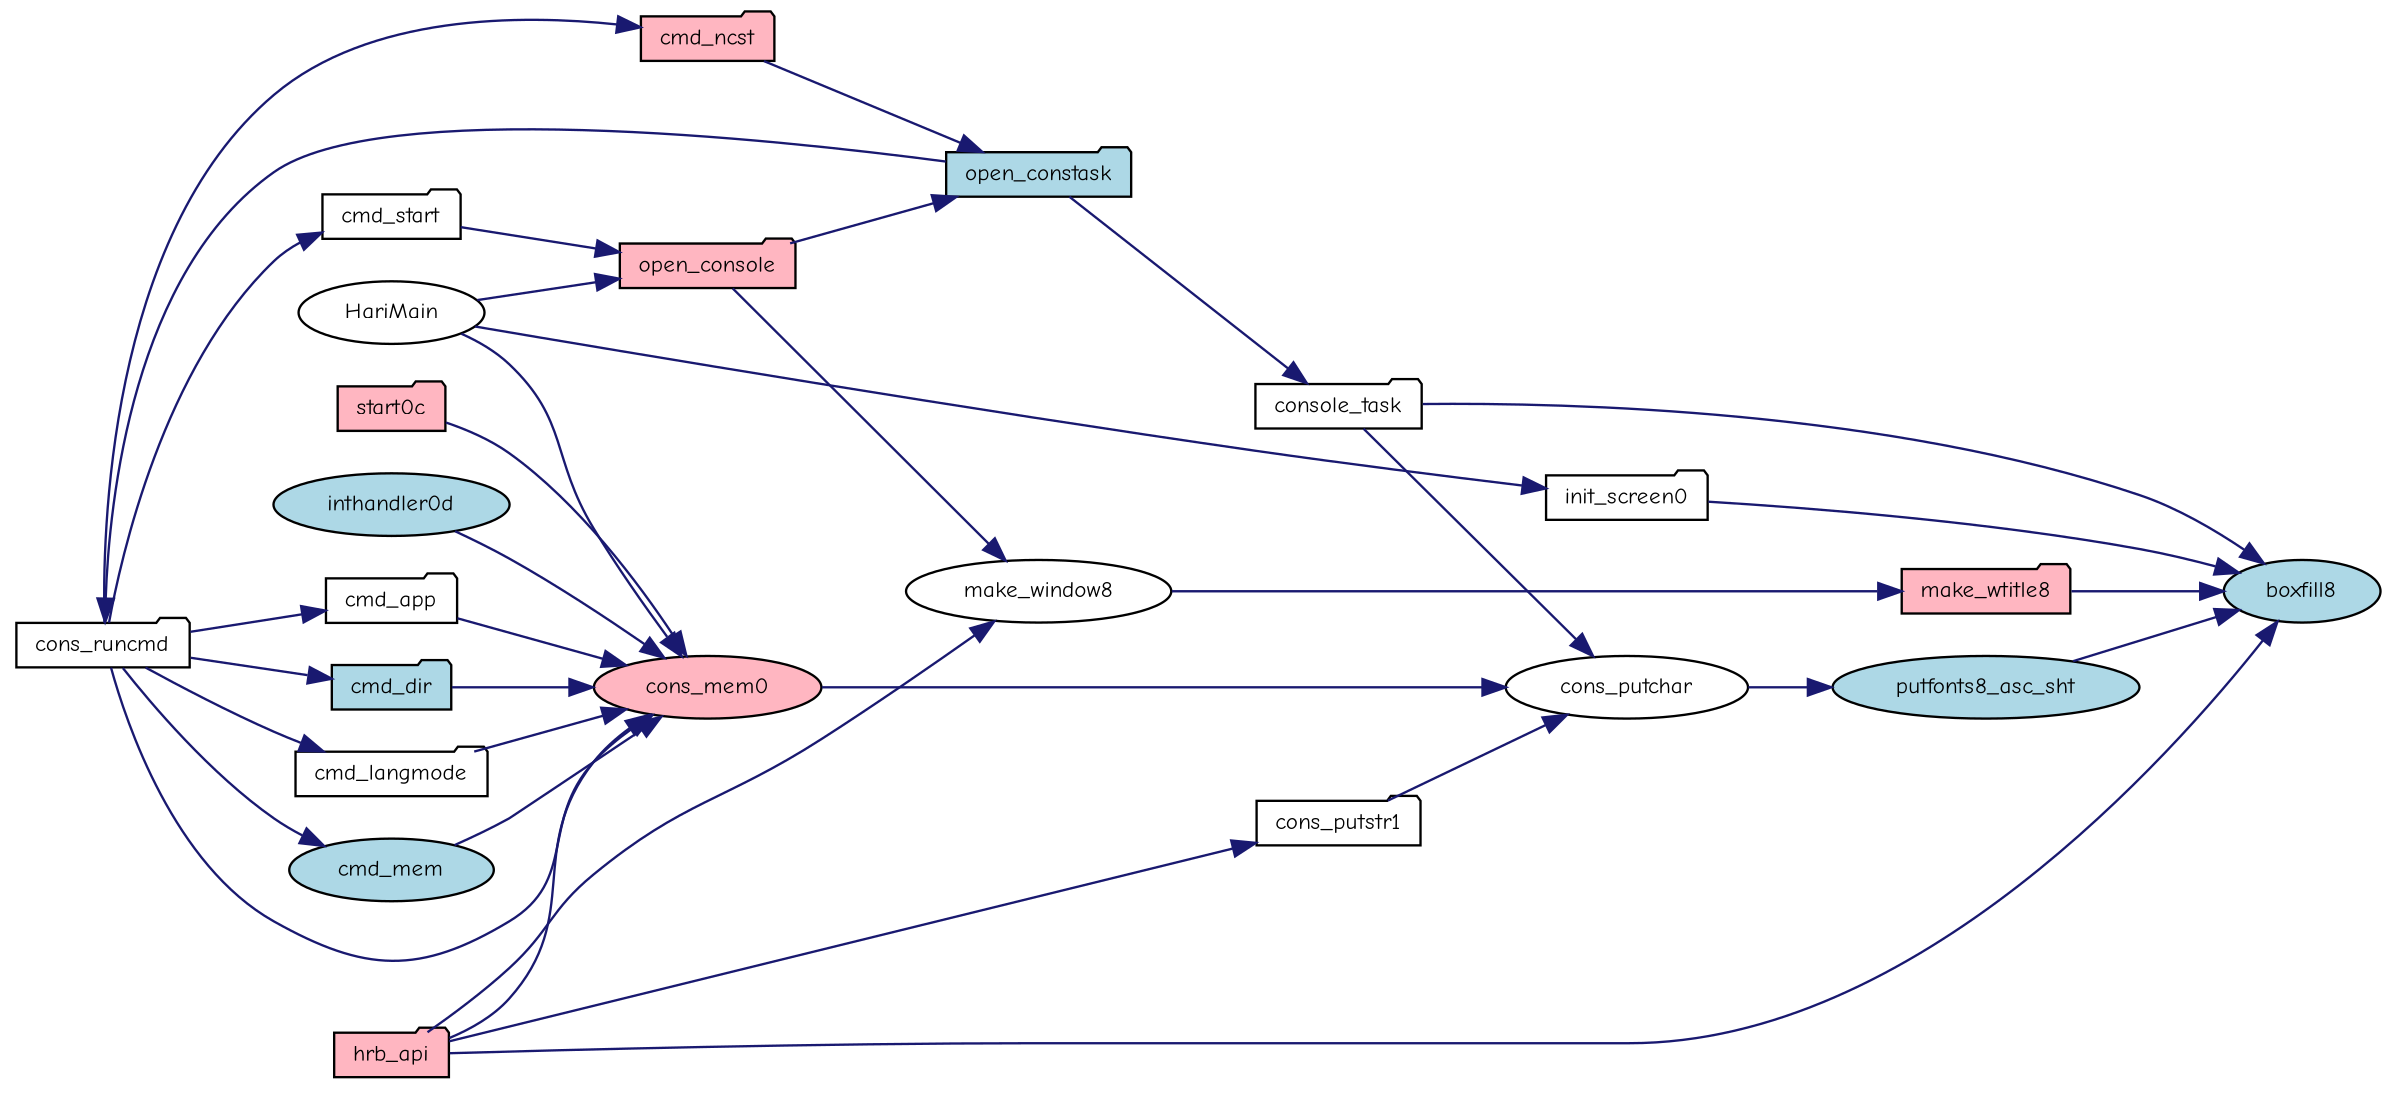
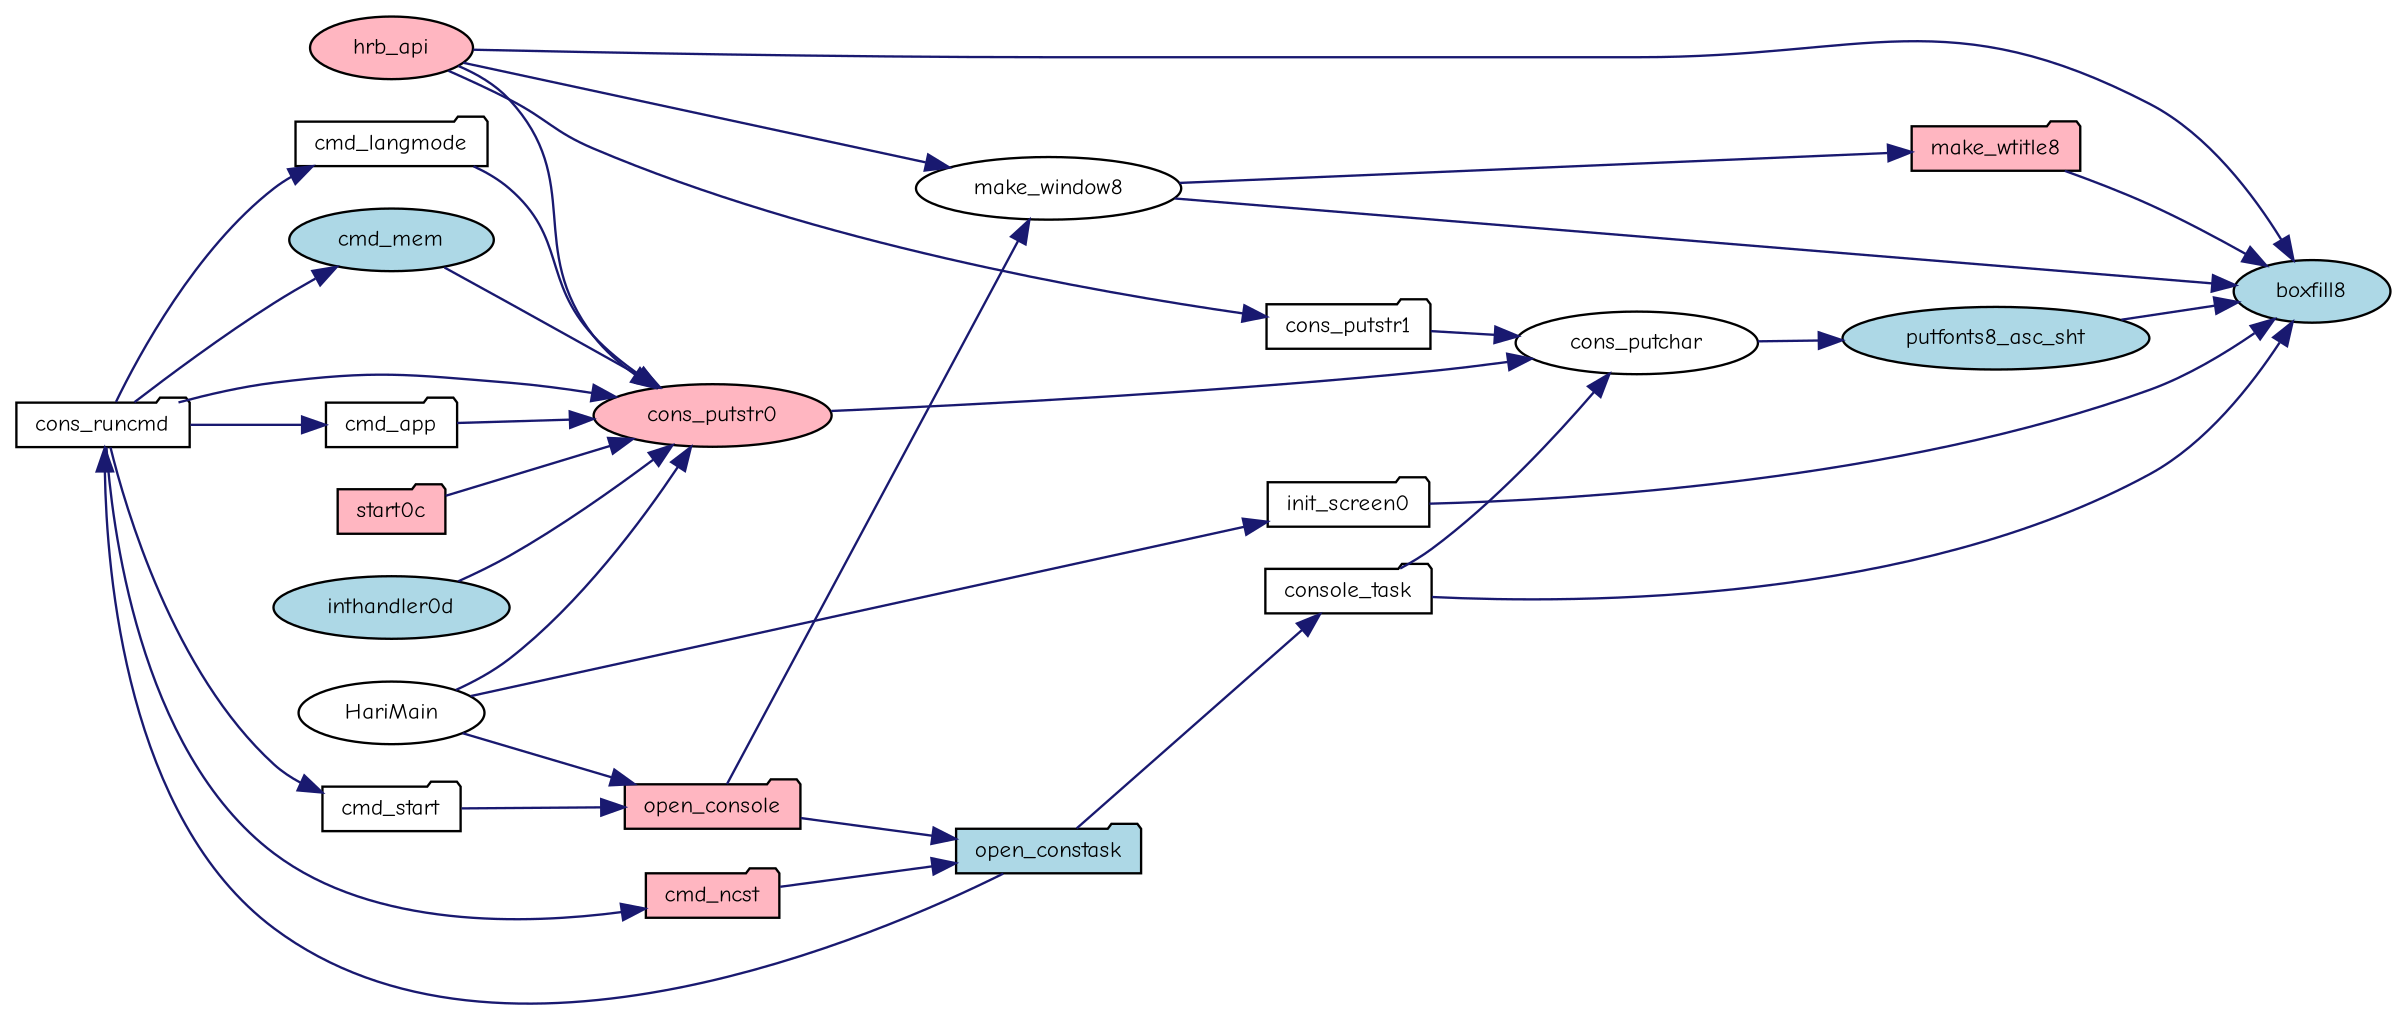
  digraph {
    fontname="Comic Neue"
    rankdir=RL
    node [color=black fillcolor=white fontname="Comic Neue" fontsize=10 shape=folder style=filled]
    edge [color=midnightblue dir=back fontname="Comic Neue" fontsize=10 labelfontname=Helvetica labelfontsize=10 style=solid]
    n1 [fillcolor=lightblue fontcolor=black height=0.2 label=boxfill8 shape=ellipse width=0.4]
    n2 [height=0.2 label=console_task width=0.4]
-   n3 [fillcolor=lightpink height=0.2 label=hrb_api width=0.4]
+   n3 [fillcolor=lightpink height=0.2 label=hrb_api shape=ellipse width=0.4]
    n4 [height=0.2 label=init_screen0 width=0.4]
    n5 [height=0.2 label=make_window8 shape=ellipse width=0.4]
    n6 [fillcolor=lightpink height=0.2 label=make_wtitle8 width=0.4]
    n7 [fillcolor=lightblue height=0.2 label=putfonts8_asc_sht shape=ellipse width=0.4]
    n8 [fillcolor=lightblue height=0.2 label=open_constask width=0.4]
    n9 [height=0.2 label=HariMain shape=ellipse width=0.4]
    n10 [fillcolor=lightpink height=0.2 label=open_console width=0.4]
    n11 [height=0.2 label=cons_putchar shape=ellipse width=0.4]
    n12 [fillcolor=lightpink height=0.2 label=cmd_ncst width=0.4]
    n13 [height=0.2 label=cons_runcmd width=0.4]
    n14 [height=0.2 label=cmd_start width=0.4]
-   n15 [fillcolor=lightpink height=0.2 label=cons_mem0 shape=ellipse width=0.4]
+   n15 [fillcolor=lightpink height=0.2 label=cons_putstr0 shape=ellipse width=0.4]
    n16 [height=0.2 label=cons_putstr1 width=0.4]
    n17 [height=0.2 label=cmd_app width=0.4]
-   n18 [fillcolor=lightblue height=0.2 label=cmd_dir width=0.4]
    n19 [height=0.2 label=cmd_langmode width=0.4]
    n20 [fillcolor=lightblue height=0.2 label=cmd_mem shape=ellipse width=0.4]
    n21 [fillcolor=lightpink height=0.2 label=start0c width=0.4]
    n22 [fillcolor=lightblue height=0.2 label=inthandler0d shape=ellipse width=0.4]
    n1 -> n2
    n1 -> n3
    n1 -> n4
+   n1 -> n5
    n1 -> n6
    n1 -> n7
    n2 -> n8
    n4 -> n9
    n5 -> n3
    n5 -> n10
    n6 -> n5
    n7 -> n11
    n8 -> n10
    n8 -> n12
    n10 -> n9
    n10 -> n14
    n11 -> n2
    n11 -> n15
    n11 -> n16
    n12 -> n13
    n13 -> n8
    n14 -> n13
    n15 -> n3
    n15 -> n9
    n15 -> n13
    n15 -> n17
-   n15 -> n18
    n15 -> n19
    n15 -> n20
    n15 -> n21
    n15 -> n22
    n16 -> n3
    n17 -> n13
-   n18 -> n13
    n19 -> n13
    n20 -> n13
  }
